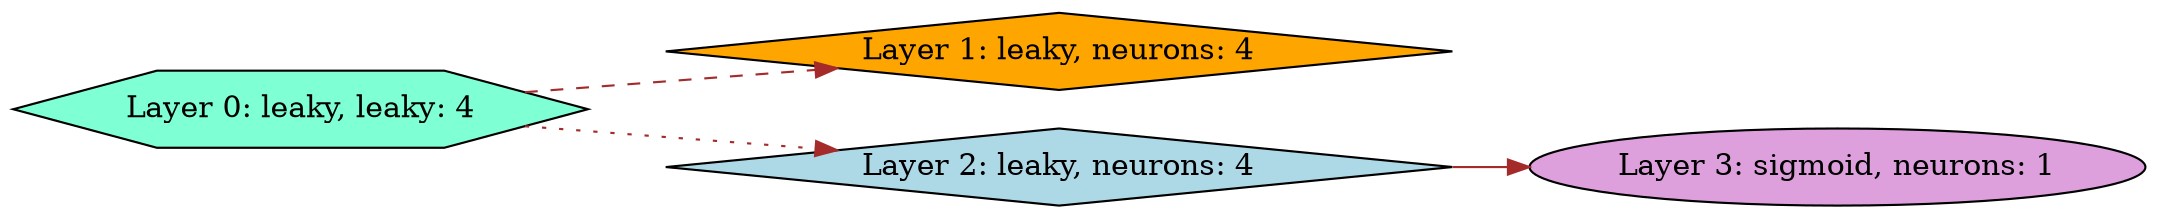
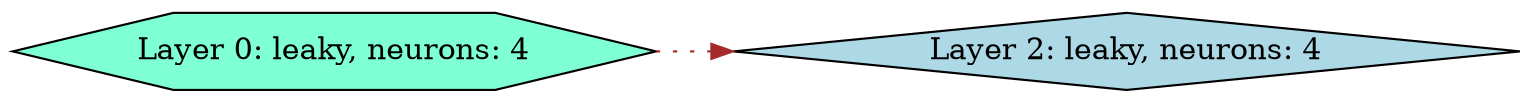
  digraph {
    fontname="DejaVu Serif"
    rankdir=LR
    node [fontname="DejaVu Serif" shape=diamond style=filled]
    edge [color=brown fontname="DejaVu Serif"]
-   n1 [fillcolor=aquamarine label="Layer 0: leaky, leaky: 4" shape=hexagon]
-   n2 [fillcolor=orange label="Layer 1: leaky, neurons: 4"]
+   n1 [fillcolor=aquamarine label="Layer 0: leaky, neurons: 4" shape=hexagon]
    n3 [fillcolor=lightblue label="Layer 2: leaky, neurons: 4"]
-   n4 [fillcolor=plum label="Layer 3: sigmoid, neurons: 1" shape=ellipse]
-   n1 -> n2 [style=dashed]
    n1 -> n3 [style=dotted]
-   n3 -> n4 [style=solid]
  }
